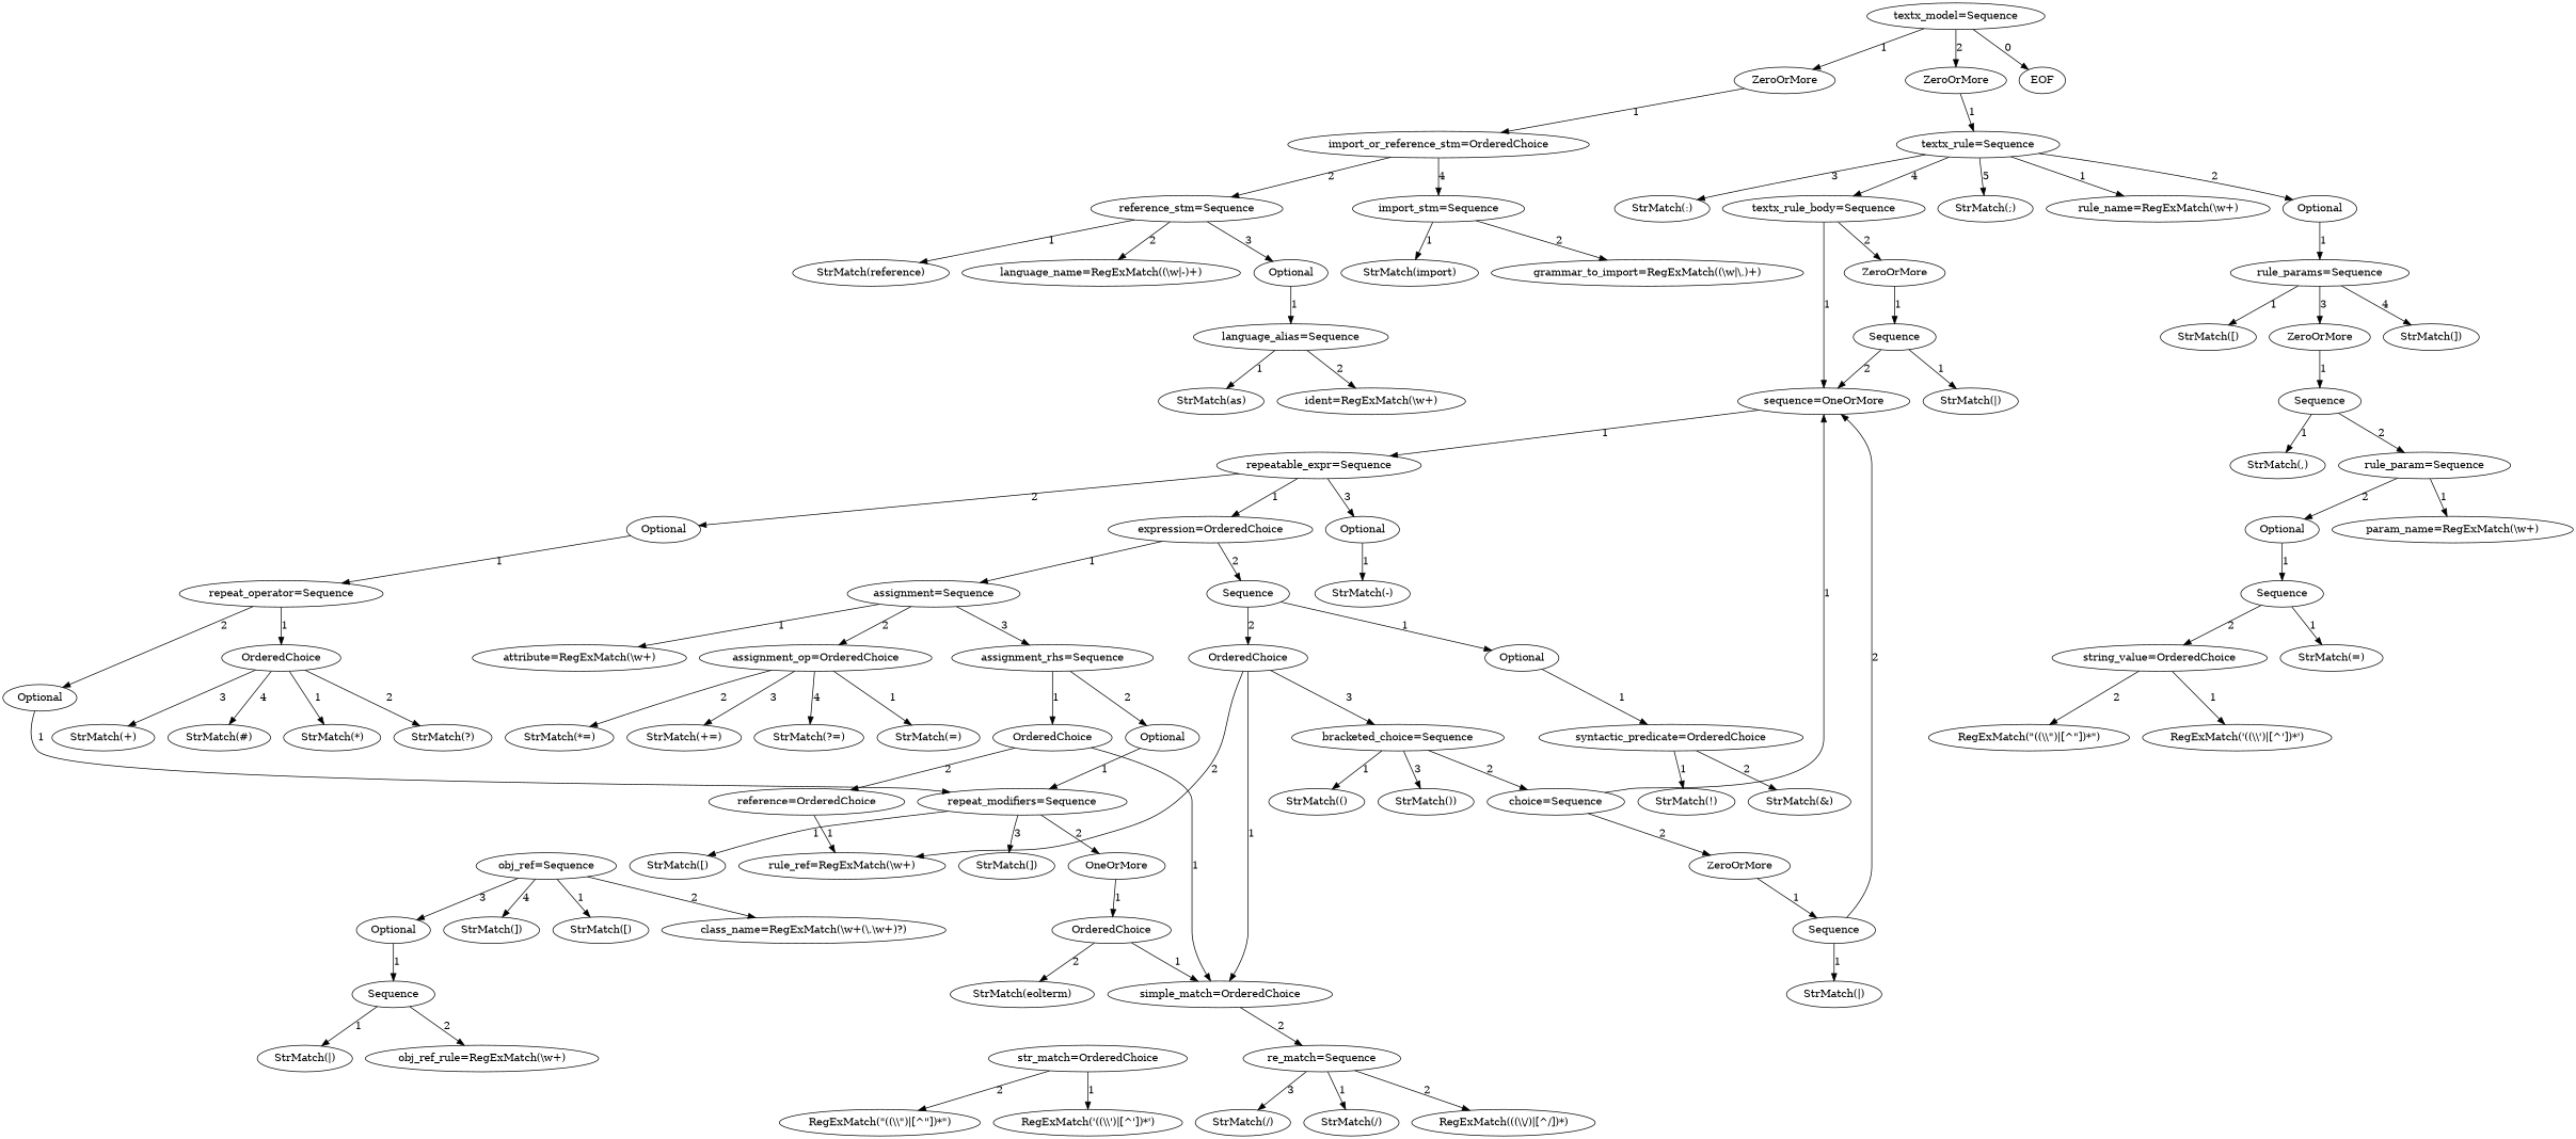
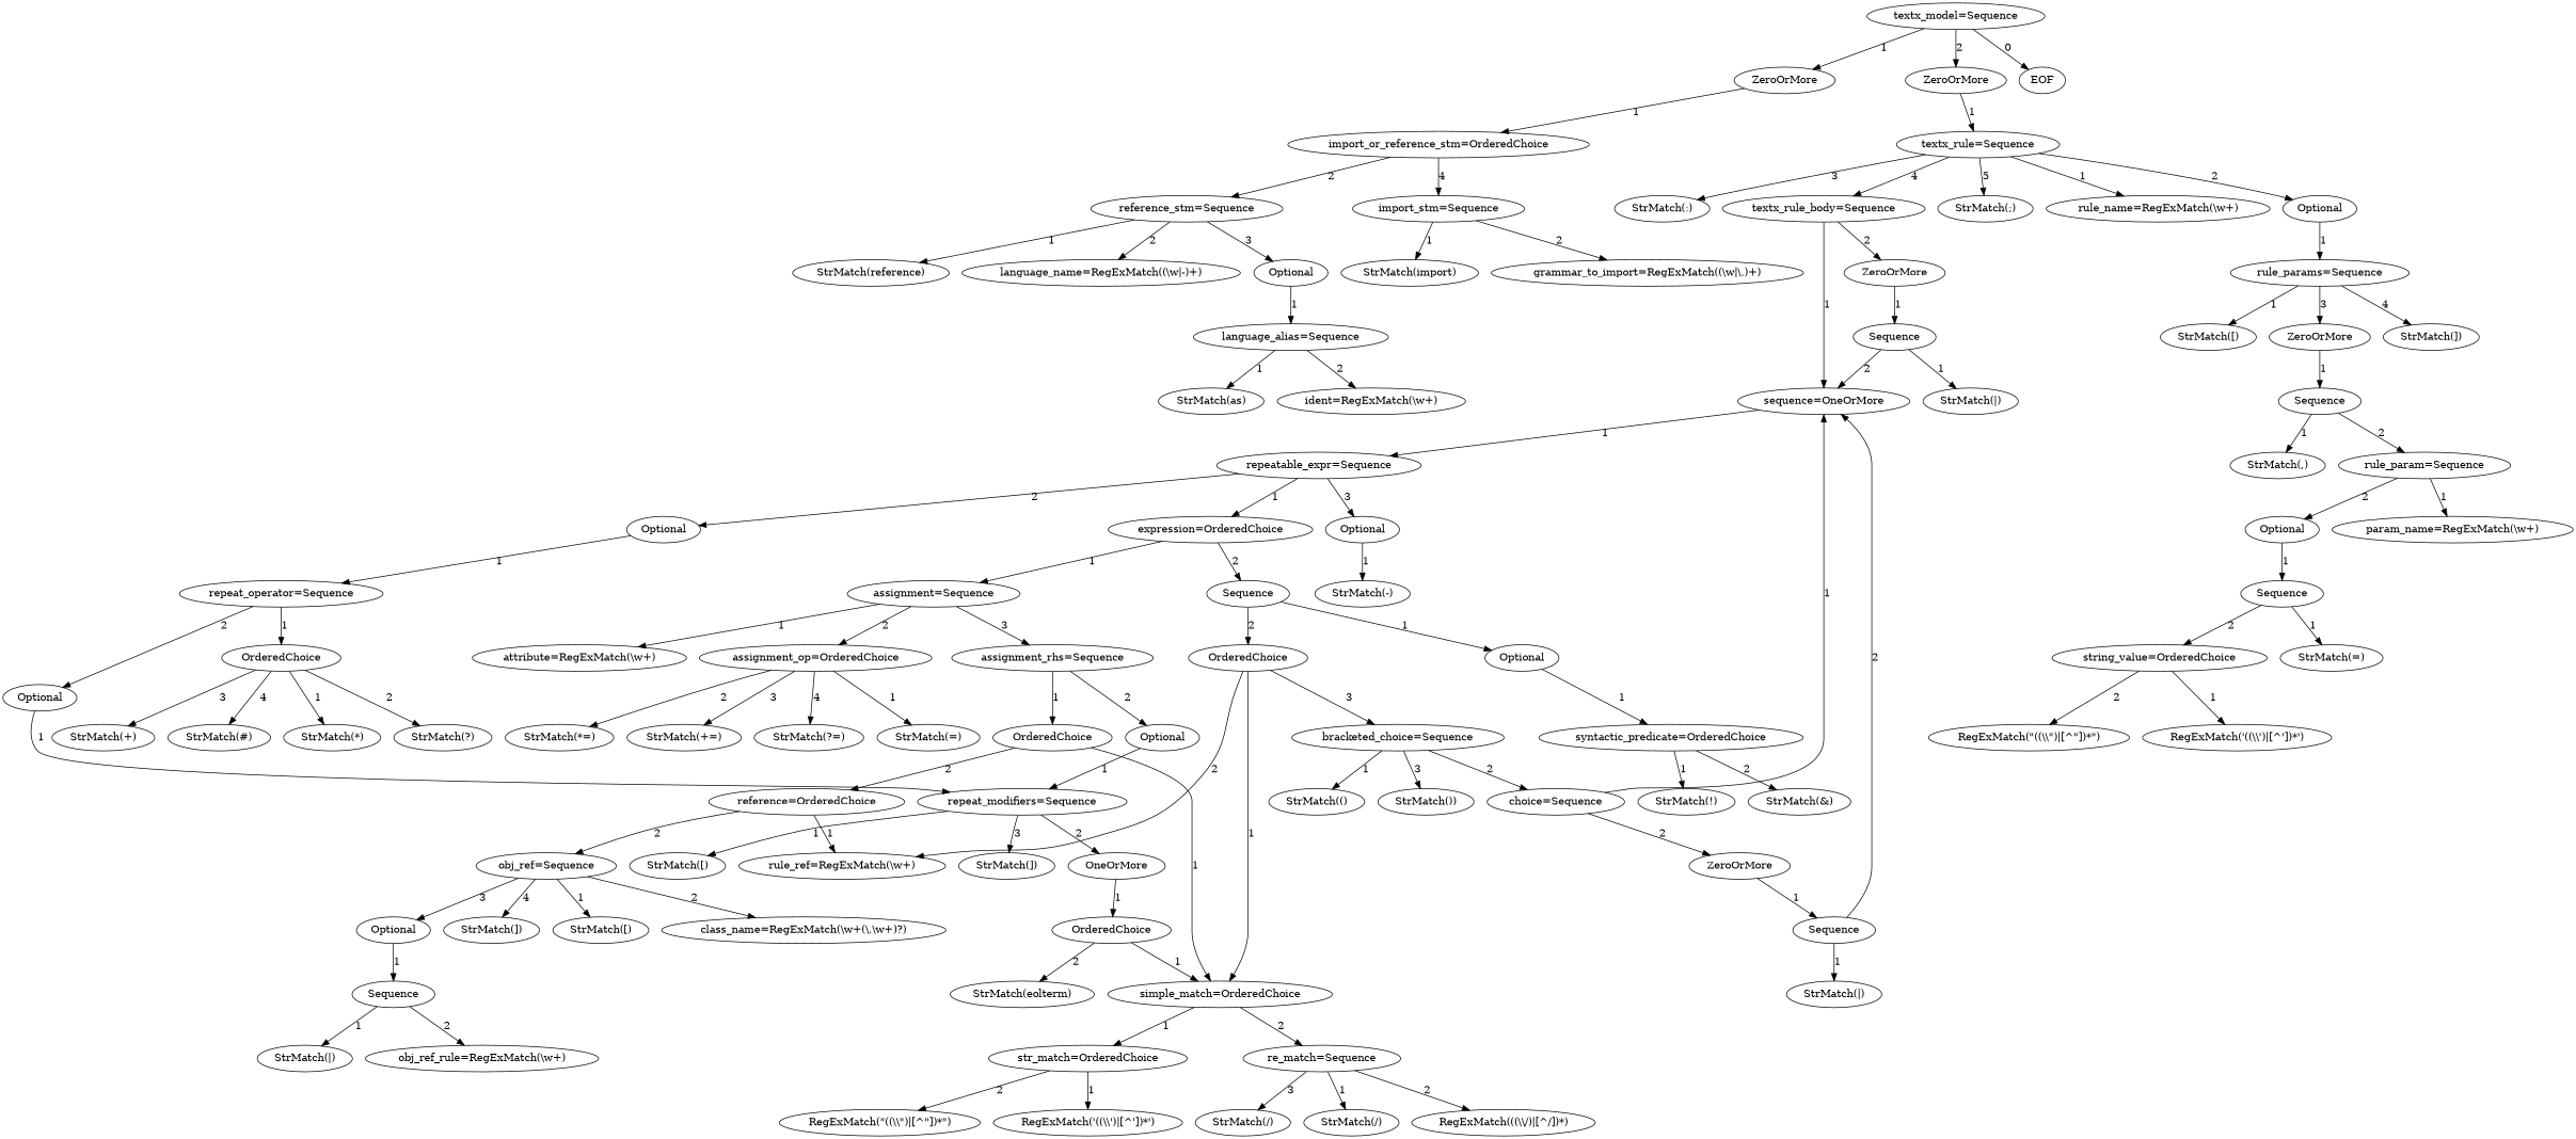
  digraph {
    n1 [label="textx_model=Sequence"]
    n2 [label=ZeroOrMore]
    n3 [label=ZeroOrMore]
    n4 [label=EOF]
    n5 [label="import_or_reference_stm=OrderedChoice"]
    n6 [label="textx_rule=Sequence"]
    n7 [label="import_stm=Sequence"]
    n8 [label="reference_stm=Sequence"]
    n9 [label="StrMatch(import)"]
    n10 [label="grammar_to_import=RegExMatch((\\w|\\.)+)"]
    n11 [label="StrMatch(reference)"]
    n12 [label="language_name=RegExMatch((\\w|-)+)"]
    n13 [label=Optional]
    n14 [label="language_alias=Sequence"]
    n15 [label="StrMatch(as)"]
    n16 [label="ident=RegExMatch(\\w+)"]
    n17 [label="rule_name=RegExMatch(\\w+)"]
    n18 [label=Optional]
    n19 [label="StrMatch(:)"]
    n20 [label="textx_rule_body=Sequence"]
    n21 [label="StrMatch(;)"]
    n22 [label="rule_params=Sequence"]
    n23 [label="sequence=OneOrMore"]
    n24 [label=ZeroOrMore]
    n25 [label="StrMatch([)"]
    n26 [label=ZeroOrMore]
    n27 [label="StrMatch(])"]
    n28 [label="rule_param=Sequence"]
    n29 [label="param_name=RegExMatch(\\w+)"]
    n30 [label=Optional]
    n31 [label=Sequence]
    n32 [label=Sequence]
    n33 [label="StrMatch(=)"]
    n34 [label="string_value=OrderedChoice"]
    n35 [label="RegExMatch('((\\\\')|[^'])*')"]
    n36 [label="RegExMatch(\"((\\\\\")|[^\"])*\")"]
    n37 [label="StrMatch(,)"]
    n38 [label="repeatable_expr=Sequence"]
    n39 [label=Sequence]
    n40 [label="expression=OrderedChoice"]
    n41 [label=Optional]
    n42 [label=Optional]
    n43 [label="assignment=Sequence"]
    n44 [label=Sequence]
    n45 [label="repeat_operator=Sequence"]
    n46 [label="StrMatch(-)"]
    n47 [label="attribute=RegExMatch(\\w+)"]
    n48 [label="assignment_op=OrderedChoice"]
    n49 [label="assignment_rhs=Sequence"]
    n50 [label=Optional]
    n51 [label=OrderedChoice]
    n52 [label="StrMatch(=)"]
    n53 [label="StrMatch(*=)"]
    n54 [label="StrMatch(+=)"]
    n55 [label="StrMatch(?=)"]
    n56 [label=OrderedChoice]
    n57 [label=Optional]
    n58 [label="simple_match=OrderedChoice"]
    n59 [label="reference=OrderedChoice"]
    n60 [label="repeat_modifiers=Sequence"]
    n61 [label="str_match=OrderedChoice"]
    n62 [label="re_match=Sequence"]
    n63 [label="rule_ref=RegExMatch(\\w+)"]
    n64 [label="obj_ref=Sequence"]
    n65 [label="RegExMatch('((\\\\')|[^'])*')"]
    n66 [label="RegExMatch(\"((\\\\\")|[^\"])*\")"]
    n67 [label="StrMatch(/)"]
    n68 [label="RegExMatch(((\\\\/)|[^/])*)"]
    n69 [label="StrMatch(/)"]
    n70 [label="StrMatch([)"]
    n71 [label="class_name=RegExMatch(\\w+(\\.\\w+)?)"]
    n72 [label=Optional]
    n73 [label="StrMatch(])"]
    n74 [label=Sequence]
    n75 [label="StrMatch(|)"]
    n76 [label="obj_ref_rule=RegExMatch(\\w+)"]
    n77 [label="StrMatch([)"]
    n78 [label=OneOrMore]
    n79 [label="StrMatch(])"]
    n80 [label=OrderedChoice]
    n81 [label="StrMatch(eolterm)"]
    n82 [label="syntactic_predicate=OrderedChoice"]
    n83 [label="bracketed_choice=Sequence"]
    n84 [label="StrMatch(!)"]
    n85 [label="StrMatch(&)"]
    n86 [label="StrMatch(()"]
    n87 [label="choice=Sequence"]
    n88 [label="StrMatch())"]
    n89 [label=ZeroOrMore]
    n90 [label=Sequence]
    n91 [label="StrMatch(|)"]
    n92 [label=OrderedChoice]
    n93 [label=Optional]
    n94 [label="StrMatch(*)"]
    n95 [label="StrMatch(?)"]
    n96 [label="StrMatch(+)"]
    n97 [label="StrMatch(#)"]
    n98 [label="StrMatch(|)"]
    n1 -> n2 [label=1]
    n1 -> n3 [label=2]
    n1 -> n4 [label=0]
    n2 -> n5 [label=1]
    n3 -> n6 [label=1]
    n5 -> n7 [label=4]
    n5 -> n8 [label=2]
    n6 -> n17 [label=1]
    n6 -> n18 [label=2]
    n6 -> n19 [label=3]
    n6 -> n20 [label=4]
    n6 -> n21 [label=5]
    n7 -> n9 [label=1]
    n7 -> n10 [label=2]
    n8 -> n11 [label=1]
    n8 -> n12 [label=2]
    n8 -> n13 [label=3]
    n13 -> n14 [label=1]
    n14 -> n15 [label=1]
    n14 -> n16 [label=2]
    n18 -> n22 [label=1]
    n20 -> n23 [label=1]
    n20 -> n24 [label=2]
    n22 -> n25 [label=1]
    n22 -> n26 [label=3]
    n22 -> n27 [label=4]
    n23 -> n38 [label=1]
    n24 -> n39 [label=1]
    n26 -> n31 [label=1]
    n28 -> n29 [label=1]
    n28 -> n30 [label=2]
    n30 -> n32 [label=1]
    n31 -> n28 [label=2]
    n31 -> n37 [label=1]
    n32 -> n33 [label=1]
    n32 -> n34 [label=2]
    n34 -> n35 [label=1]
    n34 -> n36 [label=2]
    n38 -> n40 [label=1]
    n38 -> n41 [label=2]
    n38 -> n42 [label=3]
    n39 -> n23 [label=2]
    n39 -> n98 [label=1]
    n40 -> n43 [label=1]
    n40 -> n44 [label=2]
    n41 -> n45 [label=1]
    n42 -> n46 [label=1]
    n43 -> n47 [label=1]
    n43 -> n48 [label=2]
    n43 -> n49 [label=3]
    n44 -> n50 [label=1]
    n44 -> n51 [label=2]
    n45 -> n92 [label=1]
    n45 -> n93 [label=2]
    n48 -> n52 [label=1]
    n48 -> n53 [label=2]
    n48 -> n54 [label=3]
    n48 -> n55 [label=4]
    n49 -> n56 [label=1]
    n49 -> n57 [label=2]
    n50 -> n82 [label=1]
    n51 -> n58 [label=1]
    n51 -> n63 [label=2]
    n51 -> n83 [label=3]
    n56 -> n58 [label=1]
    n56 -> n59 [label=2]
    n57 -> n60 [label=1]
+   n58 -> n61 [label=1]
    n58 -> n62 [label=2]
    n59 -> n63 [label=1]
+   n59 -> n64 [label=2]
    n60 -> n77 [label=1]
    n60 -> n78 [label=2]
    n60 -> n79 [label=3]
    n61 -> n65 [label=1]
    n61 -> n66 [label=2]
    n62 -> n67 [label=1]
    n62 -> n68 [label=2]
    n62 -> n69 [label=3]
    n64 -> n70 [label=1]
    n64 -> n71 [label=2]
    n64 -> n72 [label=3]
    n64 -> n73 [label=4]
    n72 -> n74 [label=1]
    n74 -> n75 [label=1]
    n74 -> n76 [label=2]
    n78 -> n80 [label=1]
    n80 -> n58 [label=1]
    n80 -> n81 [label=2]
    n82 -> n84 [label=1]
    n82 -> n85 [label=2]
    n83 -> n86 [label=1]
    n83 -> n87 [label=2]
    n83 -> n88 [label=3]
    n87 -> n23 [label=1]
    n87 -> n89 [label=2]
    n89 -> n90 [label=1]
    n90 -> n23 [label=2]
    n90 -> n91 [label=1]
    n92 -> n94 [label=1]
    n92 -> n95 [label=2]
    n92 -> n96 [label=3]
    n92 -> n97 [label=4]
    n93 -> n60 [label=1]
  }
